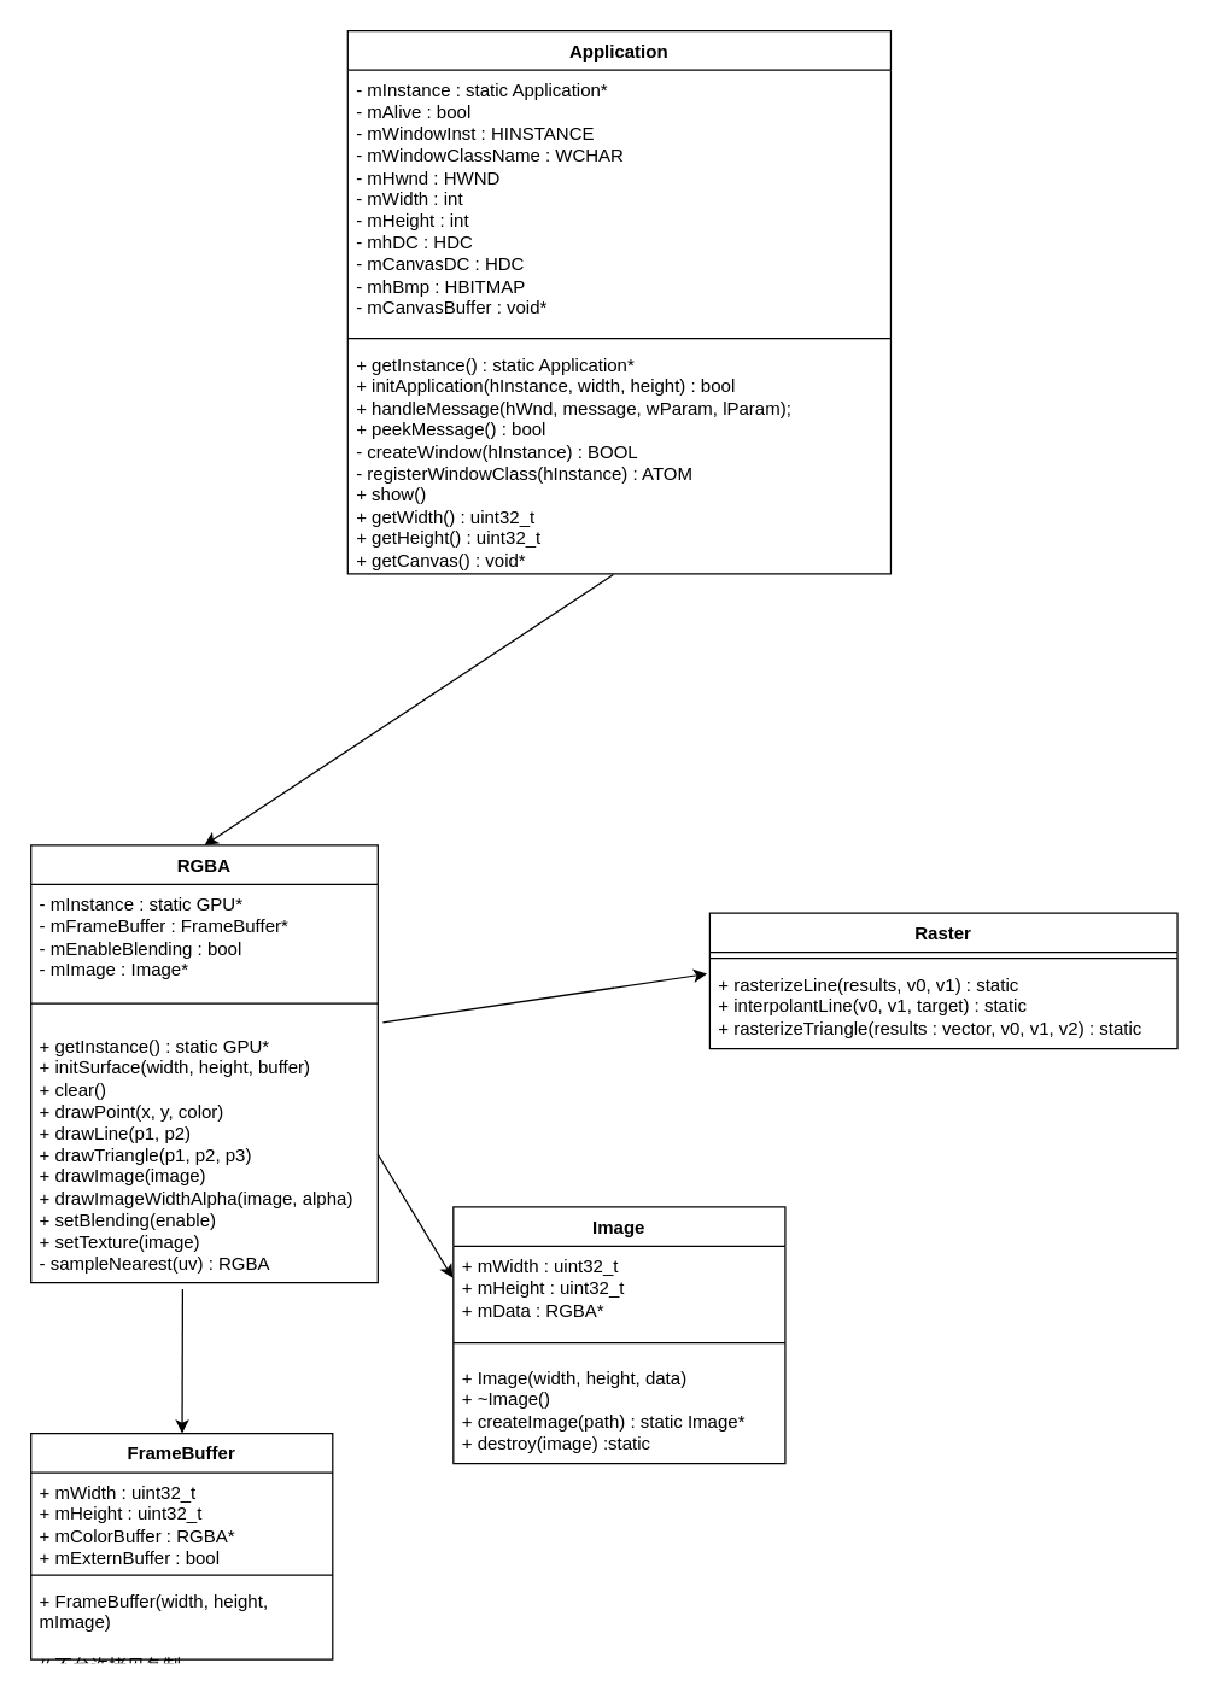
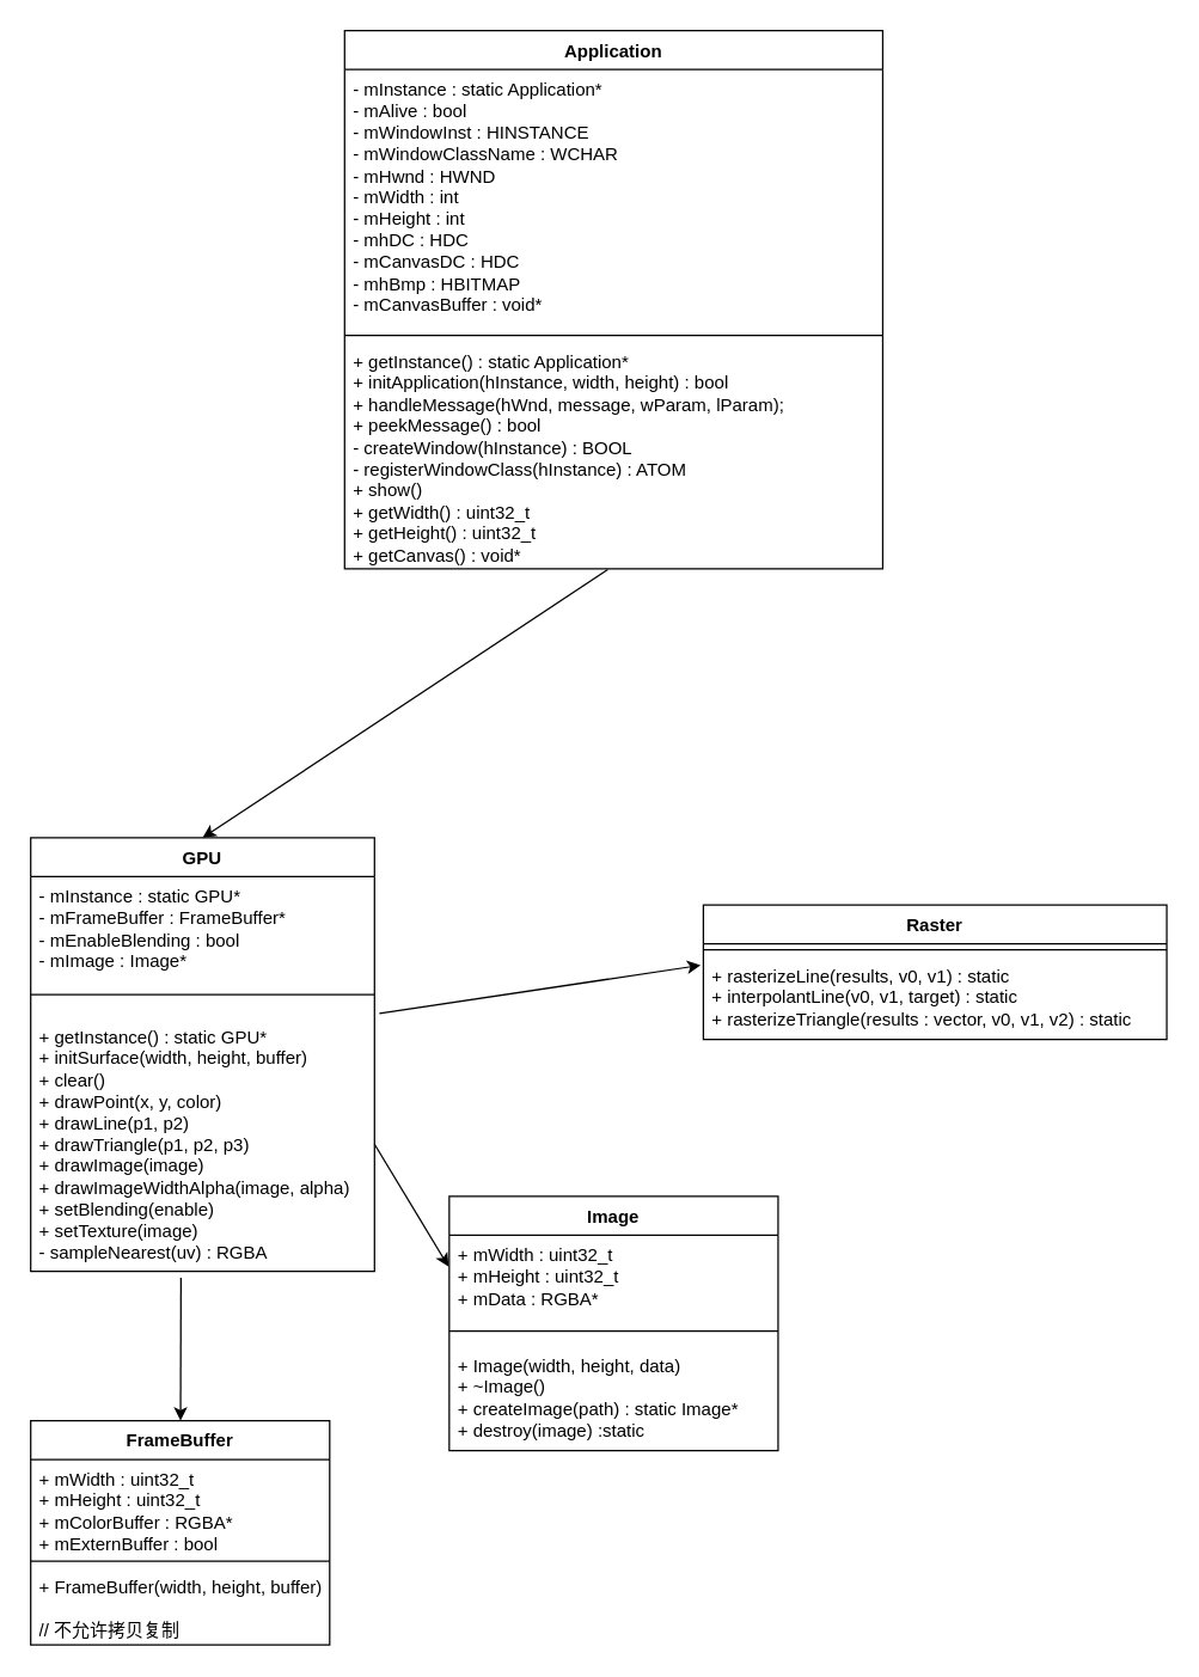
  <mxCell id="0" />
  <mxCell id="1" parent="0" />
  <mxCell id="2" value="Application" style="swimlane;fontStyle=1;align=center;verticalAlign=top;childLayout=stackLayout;horizontal=1;startSize=26;horizontalStack=0;resizeParent=1;resizeParentMax=0;resizeLast=0;collapsible=1;marginBottom=0;whiteSpace=wrap;html=1;" parent="1" vertex="1"><mxGeometry x="230" y="20" width="360" height="360" as="geometry" /></mxCell>
  <mxCell id="3" value="- mInstance : static Application*&lt;div&gt;- mAlive : bool&lt;/div&gt;&lt;div&gt;- mWindowInst : HINSTANCE&lt;/div&gt;&lt;div&gt;- mWindowClassName : WCHAR&lt;/div&gt;&lt;div&gt;- mHwnd : HWND&lt;/div&gt;&lt;div&gt;- mWidth : int&lt;/div&gt;&lt;div&gt;- mHeight : int&lt;/div&gt;&lt;div&gt;- mhDC : HDC&lt;/div&gt;&lt;div&gt;- mCanvasDC : HDC&lt;/div&gt;&lt;div&gt;- mhBmp : HBITMAP&lt;/div&gt;&lt;div&gt;- mCanvasBuffer : void*&lt;/div&gt;" style="text;strokeColor=none;fillColor=none;align=left;verticalAlign=top;spacingLeft=4;spacingRight=4;overflow=hidden;rotatable=0;points=[[0,0.5],[1,0.5]];portConstraint=eastwest;whiteSpace=wrap;html=1;" parent="2" vertex="1"><mxGeometry y="26" width="360" height="174" as="geometry" /></mxCell>
  <mxCell id="4" value="" style="line;strokeWidth=1;fillColor=none;align=left;verticalAlign=middle;spacingTop=-1;spacingLeft=3;spacingRight=3;rotatable=0;labelPosition=right;points=[];portConstraint=eastwest;strokeColor=inherit;" parent="2" vertex="1"><mxGeometry y="200" width="360" height="8" as="geometry" /></mxCell>
  <mxCell id="5" value="+ getInstance() : static Application*&lt;div&gt;+ initApplication(hInstance, width, height) : bool&lt;/div&gt;&lt;div&gt;+ handleMessage(hWnd, message, wParam, lParam);&lt;/div&gt;&lt;div&gt;+ peekMessage() : bool&lt;/div&gt;&lt;div&gt;- createWindow(hInstance) : BOOL&lt;/div&gt;&lt;div&gt;- registerWindowClass(hInstance) : ATOM&lt;/div&gt;&lt;div&gt;+ show()&lt;/div&gt;&lt;div&gt;+ getWidth() : uint32_t&lt;/div&gt;&lt;div&gt;+ getHeight() : uint32_t&lt;/div&gt;&lt;div&gt;+ getCanvas() : void*&lt;/div&gt;" style="text;strokeColor=none;fillColor=none;align=left;verticalAlign=top;spacingLeft=4;spacingRight=4;overflow=hidden;rotatable=0;points=[[0,0.5],[1,0.5]];portConstraint=eastwest;whiteSpace=wrap;html=1;" parent="2" vertex="1"><mxGeometry y="208" width="360" height="152" as="geometry" /></mxCell>
- <mxCell id="6" value="RGBA" style="swimlane;fontStyle=1;align=center;verticalAlign=top;childLayout=stackLayout;horizontal=1;startSize=26;horizontalStack=0;resizeParent=1;resizeParentMax=0;resizeLast=0;collapsible=1;marginBottom=0;whiteSpace=wrap;html=1;" parent="1" vertex="1"><mxGeometry x="20" y="560" width="230" height="290" as="geometry" /></mxCell>
+ <mxCell id="6" value="GPU" style="swimlane;fontStyle=1;align=center;verticalAlign=top;childLayout=stackLayout;horizontal=1;startSize=26;horizontalStack=0;resizeParent=1;resizeParentMax=0;resizeLast=0;collapsible=1;marginBottom=0;whiteSpace=wrap;html=1;" parent="1" vertex="1"><mxGeometry x="20" y="560" width="230" height="290" as="geometry" /></mxCell>
  <mxCell id="7" value="- mInstance : static GPU*&lt;div&gt;- mFrameBuffer : FrameBuffer*&lt;/div&gt;&lt;div&gt;- mEnableBlending : bool&lt;/div&gt;&lt;div&gt;- mImage : Image*&lt;/div&gt;" style="text;strokeColor=none;fillColor=none;align=left;verticalAlign=top;spacingLeft=4;spacingRight=4;overflow=hidden;rotatable=0;points=[[0,0.5],[1,0.5]];portConstraint=eastwest;whiteSpace=wrap;html=1;" parent="6" vertex="1"><mxGeometry y="26" width="230" height="64" as="geometry" /></mxCell>
  <mxCell id="8" value="" style="line;strokeWidth=1;fillColor=none;align=left;verticalAlign=middle;spacingTop=-1;spacingLeft=3;spacingRight=3;rotatable=0;labelPosition=right;points=[];portConstraint=eastwest;strokeColor=inherit;" parent="6" vertex="1"><mxGeometry y="90" width="230" height="30" as="geometry" /></mxCell>
  <mxCell id="9" value="+ getInstance() : static GPU*&lt;div&gt;+ initSurface(width, height, buffer)&lt;/div&gt;&lt;div&gt;+ clear()&lt;/div&gt;&lt;div&gt;+ drawPoint(x, y, color)&lt;/div&gt;&lt;div&gt;+ drawLine(p1, p2)&lt;/div&gt;&lt;div&gt;+ drawTriangle(p1, p2, p3)&lt;/div&gt;&lt;div&gt;+ drawImage(image)&lt;/div&gt;&lt;div&gt;+ drawImageWidthAlpha(image, alpha)&lt;/div&gt;&lt;div&gt;+ setBlending(enable)&lt;/div&gt;&lt;div&gt;+ setTexture(image)&lt;/div&gt;&lt;div&gt;- sampleNearest(uv) : RGBA&lt;/div&gt;" style="text;strokeColor=none;fillColor=none;align=left;verticalAlign=top;spacingLeft=4;spacingRight=4;overflow=hidden;rotatable=0;points=[[0,0.5],[1,0.5]];portConstraint=eastwest;whiteSpace=wrap;html=1;" parent="6" vertex="1"><mxGeometry y="120" width="230" height="170" as="geometry" /></mxCell>
  <mxCell id="10" value="FrameBuffer" style="swimlane;fontStyle=1;align=center;verticalAlign=top;childLayout=stackLayout;horizontal=1;startSize=26;horizontalStack=0;resizeParent=1;resizeParentMax=0;resizeLast=0;collapsible=1;marginBottom=0;whiteSpace=wrap;html=1;" parent="1" vertex="1"><mxGeometry x="20" y="950" width="200" height="150" as="geometry" /></mxCell>
  <mxCell id="11" value="+ mWidth : uint32_t&lt;div&gt;+ mHeight : uint32_t&lt;/div&gt;&lt;div&gt;+ mColorBuffer : RGBA*&lt;/div&gt;&lt;div&gt;+ mExternBuffer : bool&lt;/div&gt;" style="text;strokeColor=none;fillColor=none;align=left;verticalAlign=top;spacingLeft=4;spacingRight=4;overflow=hidden;rotatable=0;points=[[0,0.5],[1,0.5]];portConstraint=eastwest;whiteSpace=wrap;html=1;" parent="10" vertex="1"><mxGeometry y="26" width="200" height="64" as="geometry" /></mxCell>
  <mxCell id="12" value="" style="line;strokeWidth=1;fillColor=none;align=left;verticalAlign=middle;spacingTop=-1;spacingLeft=3;spacingRight=3;rotatable=0;labelPosition=right;points=[];portConstraint=eastwest;strokeColor=inherit;" parent="10" vertex="1"><mxGeometry y="90" width="200" height="8" as="geometry" /></mxCell>
- <mxCell id="13" value="+ FrameBuffer(width, height, mImage)&lt;div&gt;&lt;br&gt;&lt;/div&gt;&lt;div&gt;// 不允许拷贝复制&lt;/div&gt;" style="text;strokeColor=none;fillColor=none;align=left;verticalAlign=top;spacingLeft=4;spacingRight=4;overflow=hidden;rotatable=0;points=[[0,0.5],[1,0.5]];portConstraint=eastwest;whiteSpace=wrap;html=1;" parent="10" vertex="1"><mxGeometry y="98" width="200" height="52" as="geometry" /></mxCell>
+ <mxCell id="13" value="+ FrameBuffer(width, height, buffer)&lt;div&gt;&lt;br&gt;&lt;/div&gt;&lt;div&gt;// 不允许拷贝复制&lt;/div&gt;" style="text;strokeColor=none;fillColor=none;align=left;verticalAlign=top;spacingLeft=4;spacingRight=4;overflow=hidden;rotatable=0;points=[[0,0.5],[1,0.5]];portConstraint=eastwest;whiteSpace=wrap;html=1;" parent="10" vertex="1"><mxGeometry y="98" width="200" height="52" as="geometry" /></mxCell>
  <mxCell id="14" value="Raster" style="swimlane;fontStyle=1;align=center;verticalAlign=top;childLayout=stackLayout;horizontal=1;startSize=26;horizontalStack=0;resizeParent=1;resizeParentMax=0;resizeLast=0;collapsible=1;marginBottom=0;whiteSpace=wrap;html=1;" parent="1" vertex="1"><mxGeometry x="470" y="605" width="310" height="90" as="geometry" /></mxCell>
  <mxCell id="15" value="" style="line;strokeWidth=1;fillColor=none;align=left;verticalAlign=middle;spacingTop=-1;spacingLeft=3;spacingRight=3;rotatable=0;labelPosition=right;points=[];portConstraint=eastwest;strokeColor=inherit;" parent="14" vertex="1"><mxGeometry y="26" width="310" height="8" as="geometry" /></mxCell>
  <mxCell id="16" value="+ rasterizeLine(results, v0, v1) : static&lt;div&gt;+ interpolantLine(v0, v1, target) : static&lt;/div&gt;&lt;div&gt;+ rasterizeTriangle(results : vector, v0, v1, v2&lt;span style=&quot;background-color: transparent; color: light-dark(rgb(0, 0, 0), rgb(255, 255, 255));&quot;&gt;) : static&lt;/span&gt;&lt;/div&gt;&lt;div&gt;&lt;span style=&quot;background-color: transparent; color: light-dark(rgb(0, 0, 0), rgb(255, 255, 255));&quot;&gt;&lt;br&gt;&lt;/span&gt;&lt;/div&gt;" style="text;strokeColor=none;fillColor=none;align=left;verticalAlign=top;spacingLeft=4;spacingRight=4;overflow=hidden;rotatable=0;points=[[0,0.5],[1,0.5]];portConstraint=eastwest;whiteSpace=wrap;html=1;" parent="14" vertex="1"><mxGeometry y="34" width="310" height="56" as="geometry" /></mxCell>
  <mxCell id="17" value="" style="endArrow=classic;html=1;rounded=0;entryX=0.5;entryY=0;entryDx=0;entryDy=0;exitX=0.489;exitY=1.004;exitDx=0;exitDy=0;exitPerimeter=0;" parent="1" source="5" target="6" edge="1"><mxGeometry width="50" height="50" relative="1" as="geometry"><mxPoint x="350" y="420" as="sourcePoint" /><mxPoint x="400" y="370" as="targetPoint" /></mxGeometry></mxCell>
  <mxCell id="18" value="" style="endArrow=classic;html=1;rounded=0;exitX=0.437;exitY=1.026;exitDx=0;exitDy=0;exitPerimeter=0;" parent="1" source="9" target="10" edge="1"><mxGeometry width="50" height="50" relative="1" as="geometry"><mxPoint x="90" y="810" as="sourcePoint" /><mxPoint x="140" y="760" as="targetPoint" /></mxGeometry></mxCell>
  <mxCell id="19" value="" style="endArrow=classic;html=1;rounded=0;entryX=-0.006;entryY=0.113;entryDx=0;entryDy=0;entryPerimeter=0;exitX=1.014;exitY=-0.014;exitDx=0;exitDy=0;exitPerimeter=0;" parent="1" source="9" target="16" edge="1"><mxGeometry width="50" height="50" relative="1" as="geometry"><mxPoint x="220" y="640" as="sourcePoint" /><mxPoint x="270" y="590" as="targetPoint" /></mxGeometry></mxCell>
  <mxCell id="20" value="Image" style="swimlane;fontStyle=1;align=center;verticalAlign=top;childLayout=stackLayout;horizontal=1;startSize=26;horizontalStack=0;resizeParent=1;resizeParentMax=0;resizeLast=0;collapsible=1;marginBottom=0;whiteSpace=wrap;html=1;" parent="1" vertex="1"><mxGeometry x="300" y="800" width="220" height="170" as="geometry" /></mxCell>
  <mxCell id="21" value="+ mWidth : uint32_t&lt;div&gt;+ mHeight : uint32_t&lt;/div&gt;&lt;div&gt;+ mData : RGBA*&lt;/div&gt;" style="text;strokeColor=none;fillColor=none;align=left;verticalAlign=top;spacingLeft=4;spacingRight=4;overflow=hidden;rotatable=0;points=[[0,0.5],[1,0.5]];portConstraint=eastwest;whiteSpace=wrap;html=1;" parent="20" vertex="1"><mxGeometry y="26" width="220" height="54" as="geometry" /></mxCell>
  <mxCell id="22" value="" style="line;strokeWidth=1;fillColor=none;align=left;verticalAlign=middle;spacingTop=-1;spacingLeft=3;spacingRight=3;rotatable=0;labelPosition=right;points=[];portConstraint=eastwest;strokeColor=inherit;" parent="20" vertex="1"><mxGeometry y="80" width="220" height="20" as="geometry" /></mxCell>
  <mxCell id="23" value="+ Image(width, height, data)&lt;div&gt;+ ~Image()&lt;/div&gt;&lt;div&gt;+ createImage(path) : static Image*&lt;/div&gt;&lt;div&gt;+ destroy(image) :static&lt;/div&gt;" style="text;strokeColor=none;fillColor=none;align=left;verticalAlign=top;spacingLeft=4;spacingRight=4;overflow=hidden;rotatable=0;points=[[0,0.5],[1,0.5]];portConstraint=eastwest;whiteSpace=wrap;html=1;" parent="20" vertex="1"><mxGeometry y="100" width="220" height="70" as="geometry" /></mxCell>
  <mxCell id="24" value="" style="endArrow=classic;html=1;rounded=0;exitX=1;exitY=0.5;exitDx=0;exitDy=0;entryX=-0.002;entryY=0.389;entryDx=0;entryDy=0;entryPerimeter=0;" parent="1" source="9" target="21" edge="1"><mxGeometry width="50" height="50" relative="1" as="geometry"><mxPoint x="270" y="780" as="sourcePoint" /><mxPoint x="240" y="760" as="targetPoint" /></mxGeometry></mxCell>
